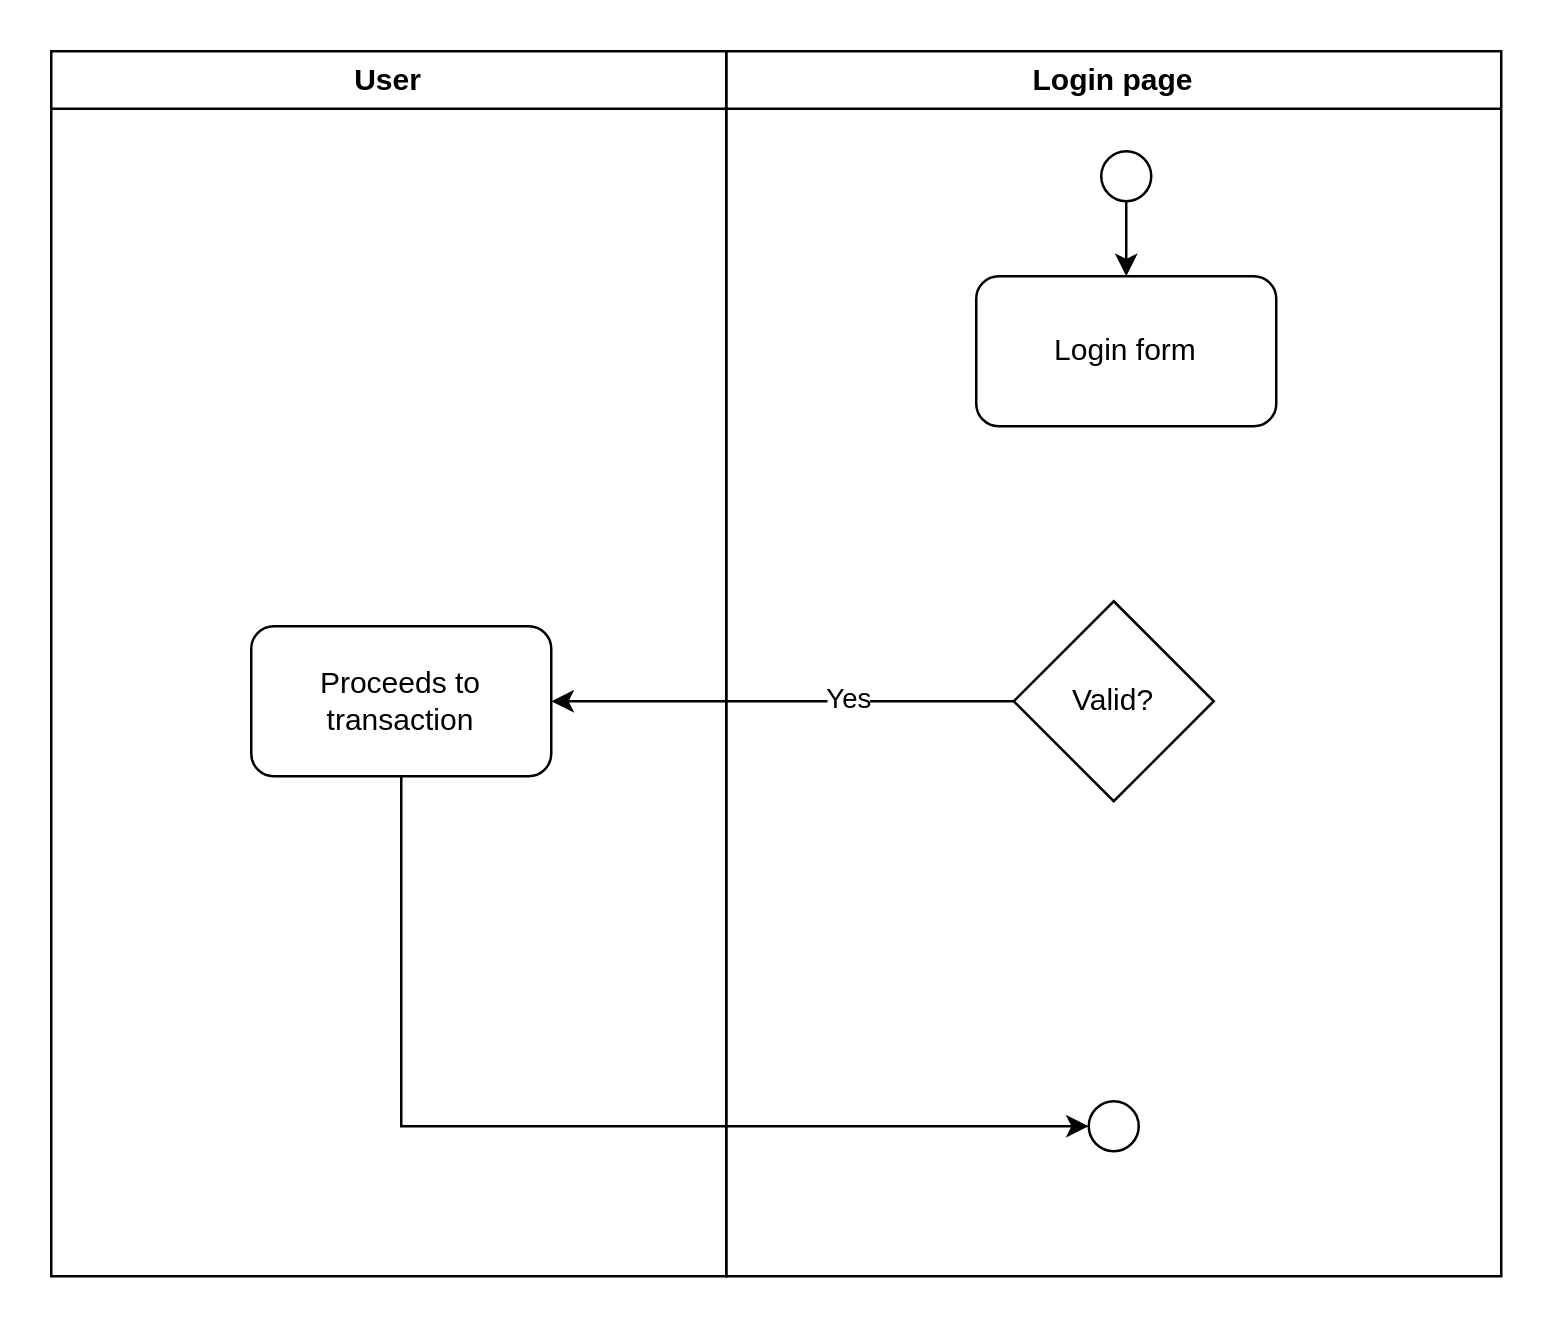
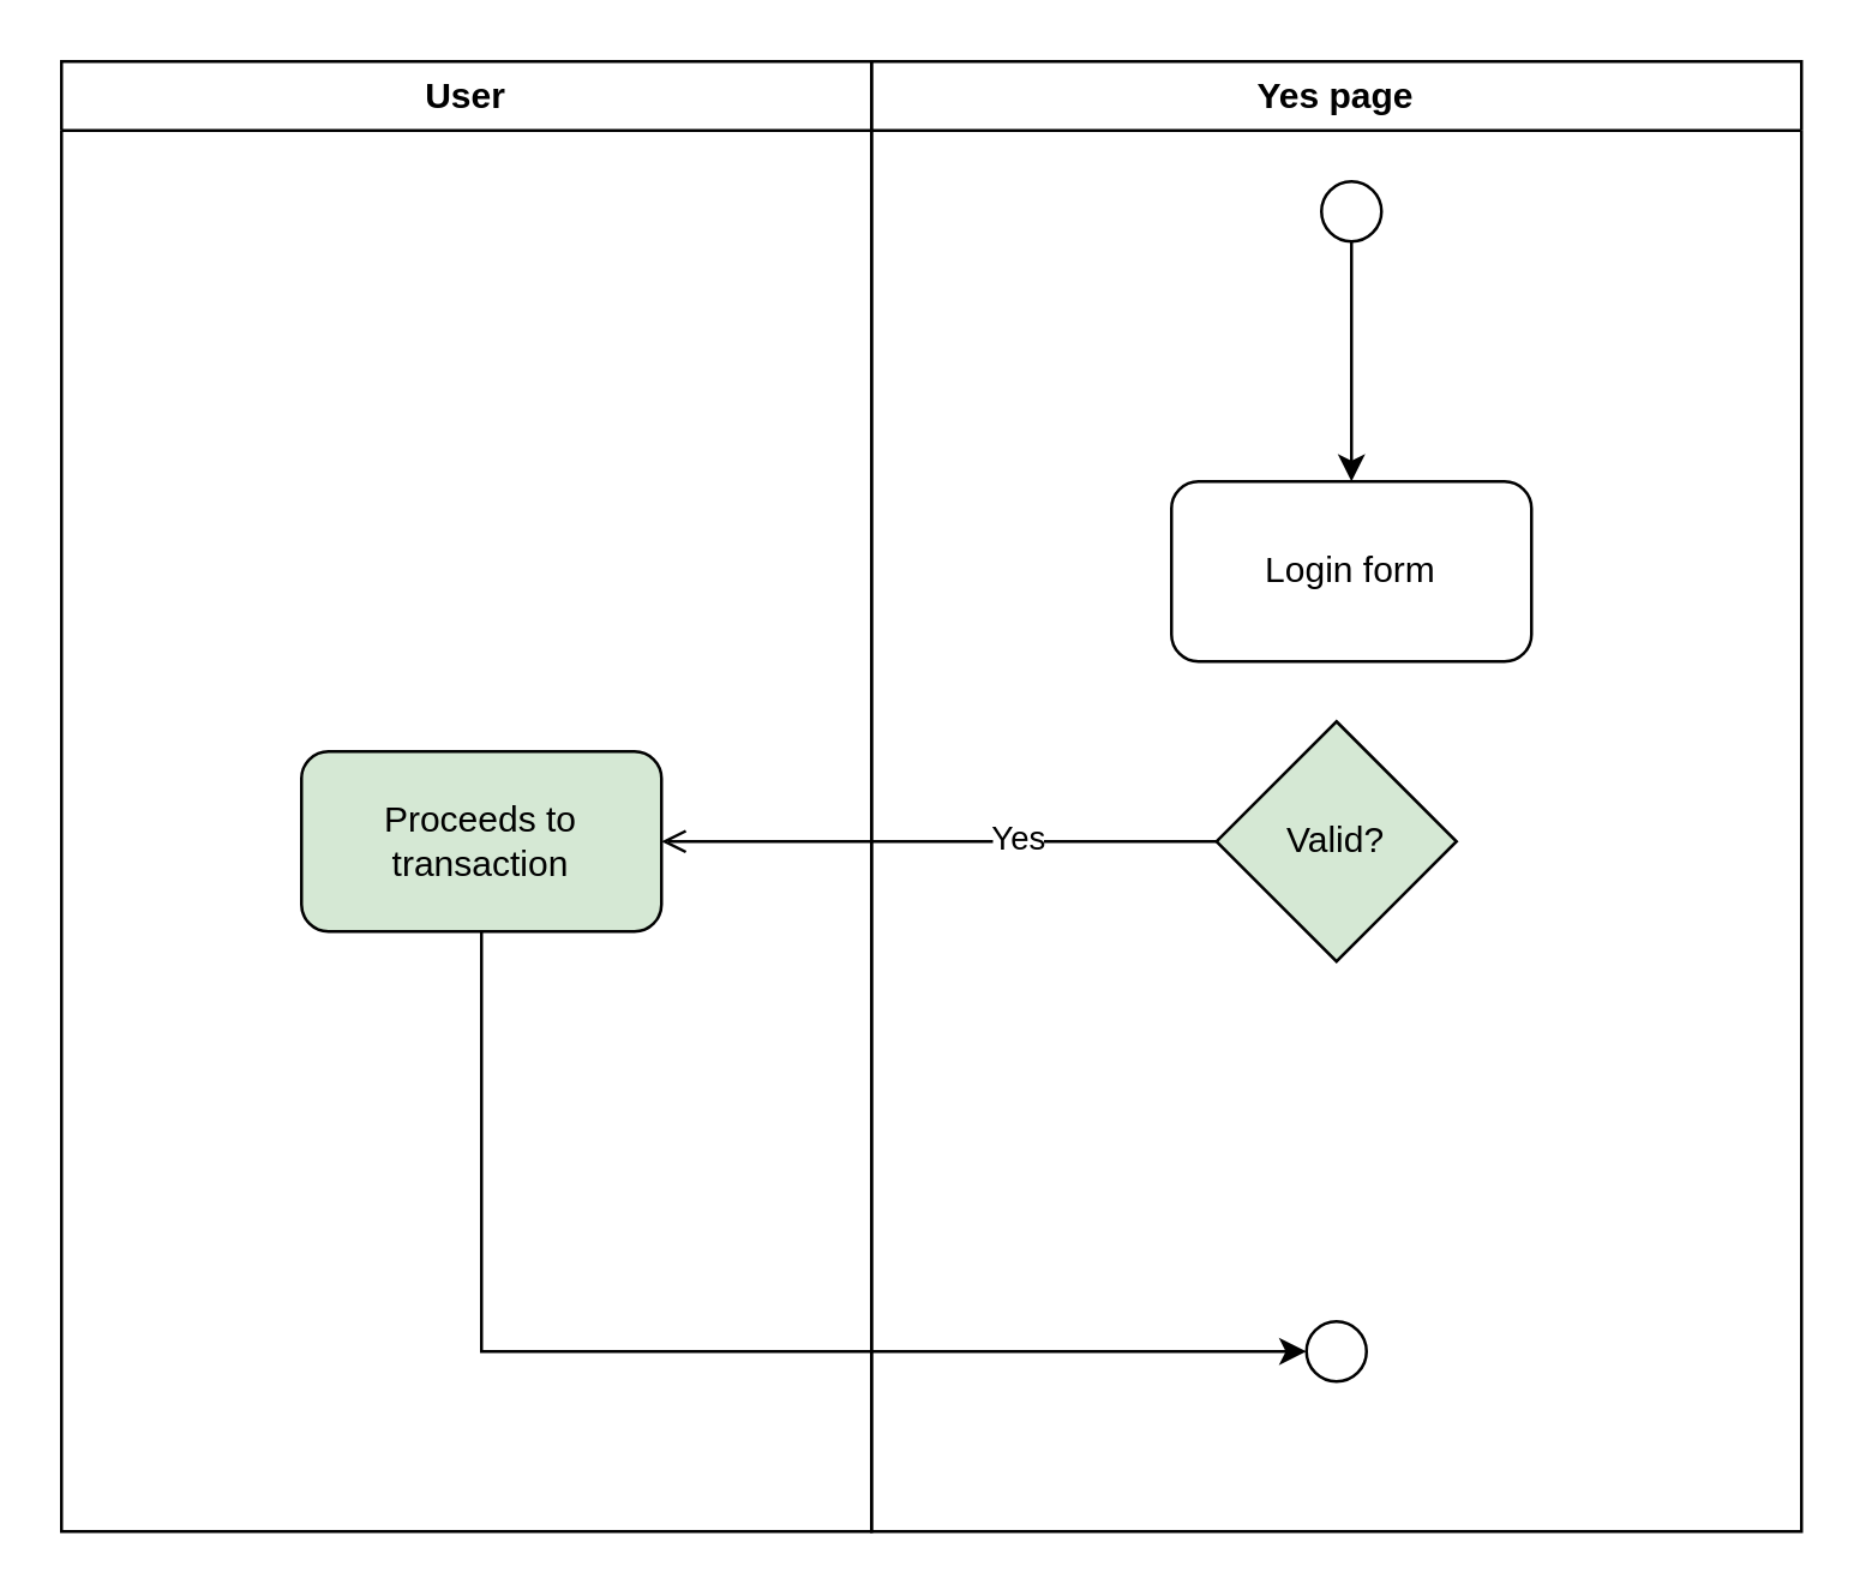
  <mxCell id="0" />
  <mxCell id="1" parent="0" />
- <mxCell id="2" value="Login page" style="swimlane;whiteSpace=wrap;html=1;" vertex="1" parent="1"><mxGeometry x="290" y="20" width="310" height="490" as="geometry" /></mxCell>
+ <mxCell id="2" value="Yes page" style="swimlane;whiteSpace=wrap;html=1;" vertex="1" parent="1"><mxGeometry x="290" y="20" width="310" height="490" as="geometry" /></mxCell>
  <mxCell id="3" style="edgeStyle=orthogonalEdgeStyle;rounded=0;orthogonalLoop=1;jettySize=auto;html=1;exitX=0.5;exitY=1;exitDx=0;exitDy=0;entryX=0.5;entryY=0;entryDx=0;entryDy=0;" edge="1" parent="2" source="4" target="5"><mxGeometry relative="1" as="geometry" /></mxCell>
  <mxCell id="4" value="" style="ellipse;whiteSpace=wrap;html=1;aspect=fixed;" vertex="1" parent="2"><mxGeometry x="150" y="40" width="20" height="20" as="geometry" /></mxCell>
- <mxCell id="5" value="Login form" style="rounded=1;whiteSpace=wrap;html=1;" vertex="1" parent="2"><mxGeometry x="100" y="90" width="120" height="60" as="geometry" /></mxCell>
- <mxCell id="6" value="Valid?" style="rhombus;whiteSpace=wrap;html=1;" vertex="1" parent="2"><mxGeometry x="115" y="220" width="80" height="80" as="geometry" /></mxCell>
+ <mxCell id="5" value="Login form" style="rounded=1;whiteSpace=wrap;html=1;" vertex="1" parent="2"><mxGeometry x="100" y="140" width="120" height="60" as="geometry" /></mxCell>
+ <mxCell id="6" value="Valid?" style="rhombus;whiteSpace=wrap;html=1;fillColor=#d5e8d4;" vertex="1" parent="2"><mxGeometry x="115" y="220" width="80" height="80" as="geometry" /></mxCell>
  <mxCell id="7" value="" style="ellipse;whiteSpace=wrap;html=1;aspect=fixed;" vertex="1" parent="2"><mxGeometry x="145" y="420" width="20" height="20" as="geometry" /></mxCell>
  <mxCell id="8" value="User" style="swimlane;whiteSpace=wrap;html=1;" vertex="1" parent="1"><mxGeometry x="20" y="20" width="270" height="490" as="geometry" /></mxCell>
- <mxCell id="9" value="Proceeds to transaction" style="rounded=1;whiteSpace=wrap;html=1;" vertex="1" parent="8"><mxGeometry x="80" y="230" width="120" height="60" as="geometry" /></mxCell>
- <mxCell id="10" style="edgeStyle=orthogonalEdgeStyle;rounded=0;orthogonalLoop=1;jettySize=auto;html=1;exitX=0;exitY=0.5;exitDx=0;exitDy=0;entryX=1;entryY=0.5;entryDx=0;entryDy=0;" edge="1" parent="1" source="6" target="9"><mxGeometry relative="1" as="geometry" /></mxCell>
+ <mxCell id="9" value="Proceeds to transaction" style="rounded=1;whiteSpace=wrap;html=1;fillColor=#d5e8d4;" vertex="1" parent="8"><mxGeometry x="80" y="230" width="120" height="60" as="geometry" /></mxCell>
+ <mxCell id="10" style="edgeStyle=orthogonalEdgeStyle;rounded=0;orthogonalLoop=1;jettySize=auto;html=1;exitX=0;exitY=0.5;exitDx=0;exitDy=0;entryX=1;entryY=0.5;entryDx=0;entryDy=0;endArrow=open;" edge="1" parent="1" source="6" target="9"><mxGeometry relative="1" as="geometry" /></mxCell>
  <mxCell id="11" value="Yes" style="edgeLabel;html=1;align=center;verticalAlign=middle;resizable=0;points=[];" vertex="1" connectable="0" parent="10"><mxGeometry x="-0.276" y="-2" relative="1" as="geometry"><mxPoint as="offset" /></mxGeometry></mxCell>
  <mxCell id="12" style="edgeStyle=orthogonalEdgeStyle;rounded=0;orthogonalLoop=1;jettySize=auto;html=1;exitX=0.5;exitY=1;exitDx=0;exitDy=0;entryX=0;entryY=0.5;entryDx=0;entryDy=0;" edge="1" parent="1" source="9" target="7"><mxGeometry relative="1" as="geometry" /></mxCell>
